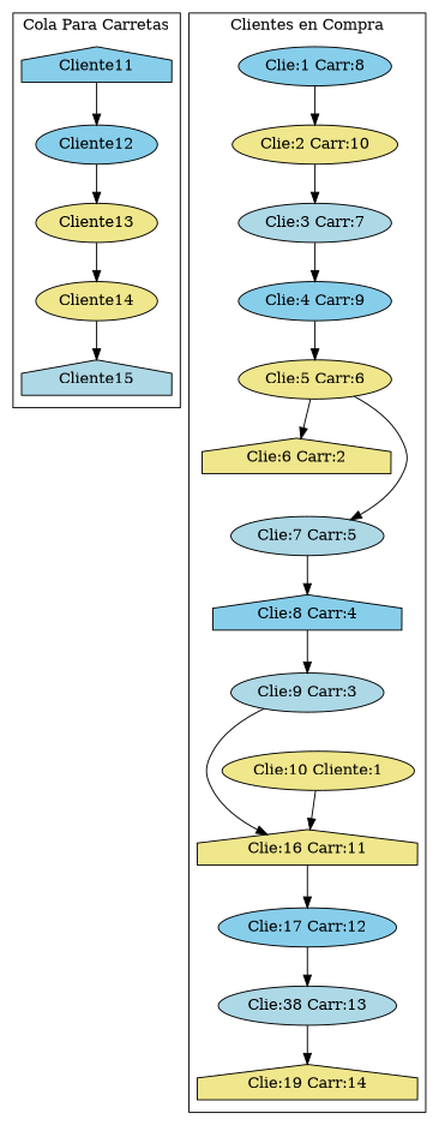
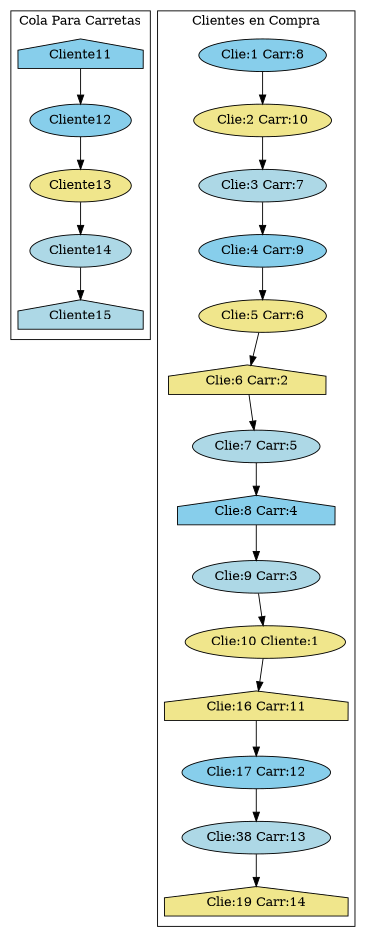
  digraph {
    node [fillcolor=khaki shape=ellipse style=filled]
    Cliente11 [fillcolor=skyblue shape=house]
    Cliente12 [fillcolor=skyblue]
    Cliente13
-   Cliente14
+   Cliente14 [fillcolor=lightblue]
    Cliente15 [fillcolor=lightblue shape=house]
    n6 [label="Clie:16 Carr:11" shape=house]
    n7 [fillcolor=skyblue label="Clie:17 Carr:12"]
    n8 [fillcolor=lightblue label="Clie:38 Carr:13"]
    n9 [label="Clie:19 Carr:14" shape=house]
    n10 [fillcolor=skyblue label="Clie:1 Carr:8"]
    n11 [label="Clie:2 Carr:10"]
    n12 [fillcolor=lightblue label="Clie:3 Carr:7"]
    n13 [fillcolor=skyblue label="Clie:4 Carr:9"]
    n14 [label="Clie:5 Carr:6"]
    n15 [label="Clie:6 Carr:2" shape=house]
    n16 [fillcolor=lightblue label="Clie:7 Carr:5"]
    n17 [fillcolor=skyblue label="Clie:8 Carr:4" shape=house]
    n18 [fillcolor=lightblue label="Clie:9 Carr:3"]
    n19 [label="Clie:10 Cliente:1"]
    subgraph cluster_1 {
      label="Cola Para Carretas"
      Cliente11
      Cliente12
      Cliente13
      Cliente14
      Cliente15
    }
    subgraph cluster_2 {
      label="Pila de Carretas 1"
    }
    subgraph cluster_3 {
      label="Pila de Carretas 2"
    }
    subgraph cluster_4 {
      label="Clientes en Compra"
      n6
      n7
      n8
      n9
      n10
      n11
      n12
      n13
      n14
      n15
      n16
      n17
      n18
      n19
    }
    Cliente11 -> Cliente12
    Cliente12 -> Cliente13
    Cliente13 -> Cliente14
    Cliente14 -> Cliente15
    n6 -> n7
    n7 -> n8
    n8 -> n9
    n10 -> n11
    n11 -> n12
    n12 -> n13
    n13 -> n14
    n14 -> n15
-   n14 -> n16
+   n15 -> n16
    n16 -> n17
    n17 -> n18
-   n18 -> n6
+   n18 -> n19
    n19 -> n6
  }
